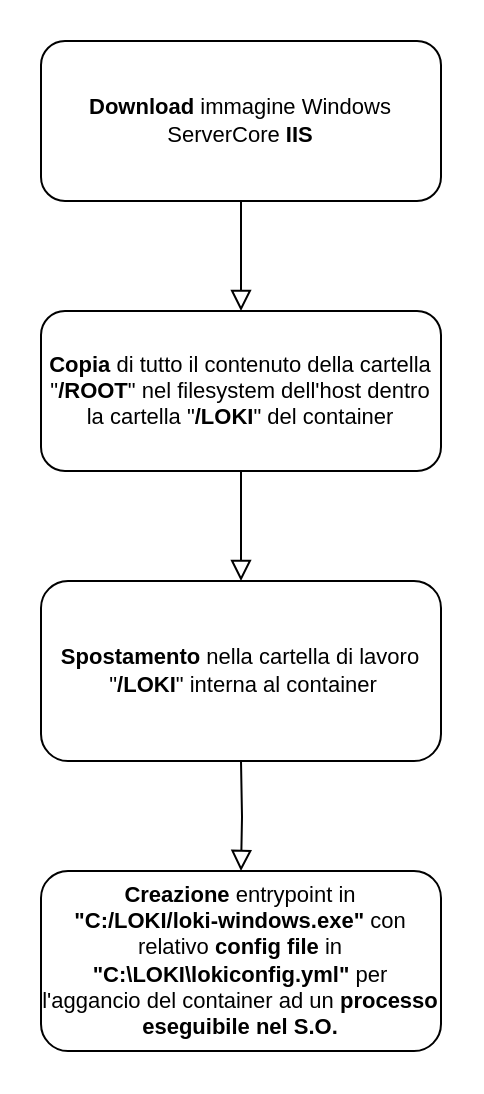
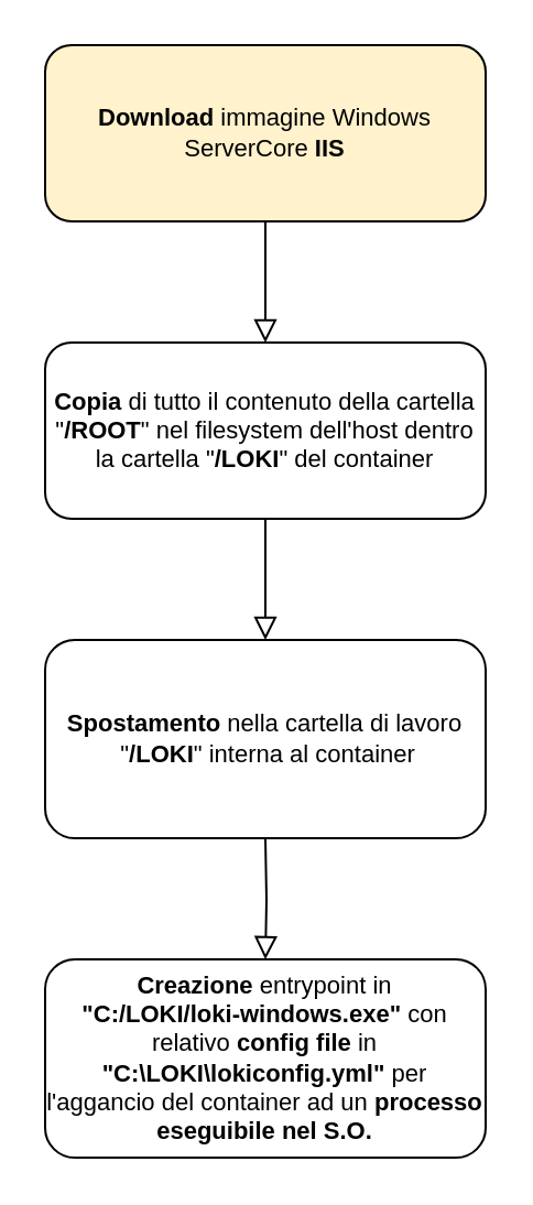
  <mxCell id="0" />
  <mxCell id="1" parent="0" />
  <mxCell id="2" value="" style="rounded=0;html=1;jettySize=auto;orthogonalLoop=1;fontSize=11;endArrow=block;endFill=0;endSize=8;strokeWidth=1;shadow=0;labelBackgroundColor=none;edgeStyle=orthogonalEdgeStyle;entryX=0.5;entryY=0;entryDx=0;entryDy=0;exitX=0.5;exitY=1;exitDx=0;exitDy=0;" edge="1" parent="1" source="6" target="7"><mxGeometry relative="1" as="geometry"><mxPoint x="120" y="100" as="sourcePoint" /><mxPoint x="120" y="150" as="targetPoint" /></mxGeometry></mxCell>
  <mxCell id="3" value="" style="rounded=0;html=1;jettySize=auto;orthogonalLoop=1;fontSize=11;endArrow=block;endFill=0;endSize=8;strokeWidth=1;shadow=0;labelBackgroundColor=none;edgeStyle=orthogonalEdgeStyle;entryX=0.5;entryY=0;entryDx=0;entryDy=0;exitX=0.5;exitY=1;exitDx=0;exitDy=0;" edge="1" parent="1" source="7" target="8"><mxGeometry relative="1" as="geometry"><mxPoint x="120" y="240" as="sourcePoint" /><mxPoint x="120" y="290" as="targetPoint" /></mxGeometry></mxCell>
  <mxCell id="4" value="" style="rounded=0;html=1;jettySize=auto;orthogonalLoop=1;fontSize=11;endArrow=block;endFill=0;endSize=8;strokeWidth=1;shadow=0;labelBackgroundColor=none;edgeStyle=orthogonalEdgeStyle;entryX=0.5;entryY=0;entryDx=0;entryDy=0;" edge="1" parent="1" target="5"><mxGeometry relative="1" as="geometry"><mxPoint x="120" y="380" as="sourcePoint" /><mxPoint x="120" y="430" as="targetPoint" /></mxGeometry></mxCell>
  <mxCell id="5" value="&lt;b&gt;Creazione &lt;/b&gt;entrypoint in &lt;br&gt;&lt;b&gt;&quot;C:/LOKI/loki-windows.exe&quot;&lt;/b&gt; con relativo&lt;b&gt; config file &lt;/b&gt;in&lt;b&gt; &quot;C:\LOKI\lokiconfig.yml&quot;&amp;nbsp;&lt;/b&gt;per l'aggancio del container ad un&lt;b&gt; processo eseguibile nel S.O.&lt;/b&gt;" style="rounded=1;whiteSpace=wrap;html=1;fontSize=11;glass=0;strokeWidth=1;shadow=0;" vertex="1" parent="1"><mxGeometry x="20" y="435" width="200" height="90" as="geometry" /></mxCell>
- <mxCell id="6" value="&lt;b&gt;Download&lt;/b&gt; immagine Windows ServerCore &lt;b&gt;IIS&lt;/b&gt;" style="rounded=1;whiteSpace=wrap;html=1;fontSize=11;glass=0;strokeWidth=1;shadow=0;" vertex="1" parent="1"><mxGeometry x="20" y="20" width="200" height="80" as="geometry" /></mxCell>
+ <mxCell id="6" value="&lt;b&gt;Download&lt;/b&gt; immagine Windows ServerCore &lt;b&gt;IIS&lt;/b&gt;" style="rounded=1;whiteSpace=wrap;html=1;fontSize=11;glass=0;strokeWidth=1;shadow=0;fillColor=#fff2cc;" vertex="1" parent="1"><mxGeometry x="20" y="20" width="200" height="80" as="geometry" /></mxCell>
  <mxCell id="7" value="&lt;b&gt;Copia&lt;/b&gt; di tutto il contenuto della cartella &quot;&lt;b&gt;/ROOT&lt;/b&gt;&quot; nel filesystem dell'host dentro la cartella &quot;&lt;b&gt;/LOKI&lt;/b&gt;&quot; del container" style="rounded=1;whiteSpace=wrap;html=1;fontSize=11;glass=0;strokeWidth=1;shadow=0;" vertex="1" parent="1"><mxGeometry x="20" y="155" width="200" height="80" as="geometry" /></mxCell>
  <mxCell id="8" value="&lt;b&gt;Spostamento&lt;/b&gt; nella cartella di lavoro &amp;nbsp;&quot;&lt;b&gt;/LOKI&lt;/b&gt;&quot; interna al container" style="rounded=1;whiteSpace=wrap;html=1;fontSize=11;glass=0;strokeWidth=1;shadow=0;" vertex="1" parent="1"><mxGeometry x="20" y="290" width="200" height="90" as="geometry" /></mxCell>
